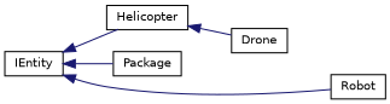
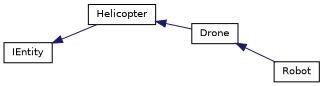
  digraph {
    rankdir=LR
    node [color=black fillcolor=white fontname=Helvetica fontsize=10 shape=record style=filled]
    edge [color=midnightblue dir=back fontname=Helvetica fontsize=10 labelfontname=Helvetica labelfontsize=10 style=solid]
    n1 [height=0.2 label=IEntity width=0.4]
    n2 [height=0.2 label=Helicopter width=0.4]
-   n3 [height=0.2 label=Package width=0.4]
    n4 [height=0.2 label=Robot width=0.4]
    n5 [height=0.2 label=Drone width=0.4]
    n1 -> n2
-   n1 -> n3
-   n1 -> n4
+   n5 -> n4
    n2 -> n5
  }
